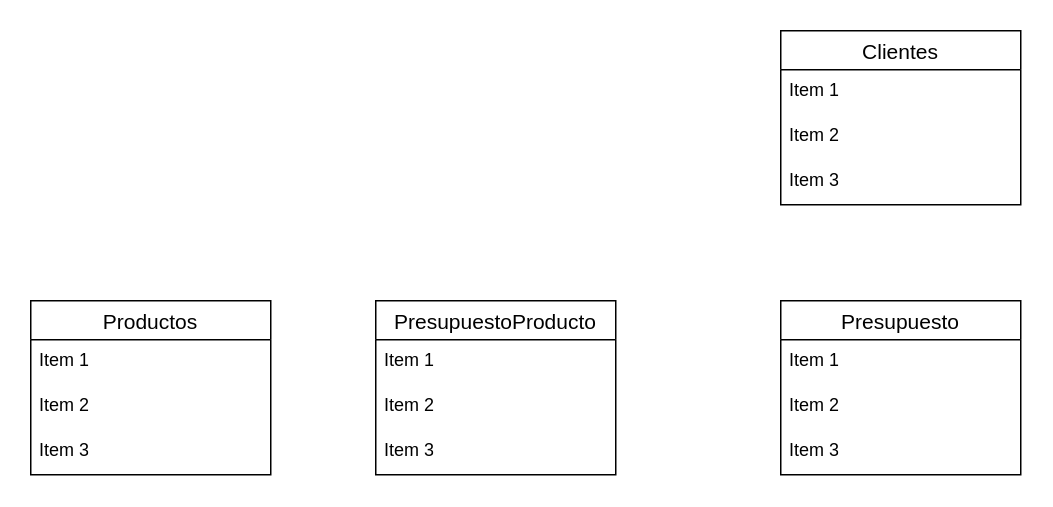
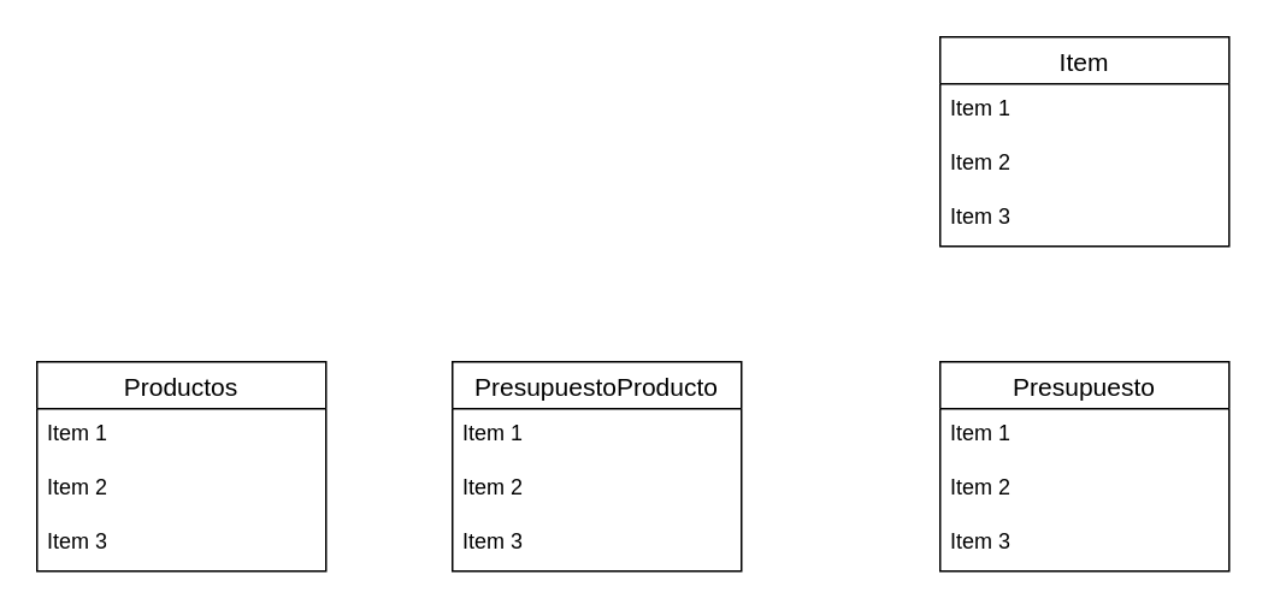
  <mxCell id="0" />
  <mxCell id="1" parent="0" />
  <mxCell id="2" value="Productos" style="swimlane;fontStyle=0;childLayout=stackLayout;horizontal=1;startSize=26;horizontalStack=0;resizeParent=1;resizeParentMax=0;resizeLast=0;collapsible=1;marginBottom=0;align=center;fontSize=14;" vertex="1" parent="1"><mxGeometry x="20" y="200" width="160" height="116" as="geometry" /></mxCell>
  <mxCell id="3" value="Item 1" style="text;strokeColor=none;fillColor=none;spacingLeft=4;spacingRight=4;overflow=hidden;rotatable=0;points=[[0,0.5],[1,0.5]];portConstraint=eastwest;fontSize=12;whiteSpace=wrap;html=1;" vertex="1" parent="2"><mxGeometry y="26" width="160" height="30" as="geometry" /></mxCell>
  <mxCell id="4" value="Item 2" style="text;strokeColor=none;fillColor=none;spacingLeft=4;spacingRight=4;overflow=hidden;rotatable=0;points=[[0,0.5],[1,0.5]];portConstraint=eastwest;fontSize=12;whiteSpace=wrap;html=1;" vertex="1" parent="2"><mxGeometry y="56" width="160" height="30" as="geometry" /></mxCell>
  <mxCell id="5" value="Item 3" style="text;strokeColor=none;fillColor=none;spacingLeft=4;spacingRight=4;overflow=hidden;rotatable=0;points=[[0,0.5],[1,0.5]];portConstraint=eastwest;fontSize=12;whiteSpace=wrap;html=1;" vertex="1" parent="2"><mxGeometry y="86" width="160" height="30" as="geometry" /></mxCell>
  <mxCell id="6" value="Presupuesto" style="swimlane;fontStyle=0;childLayout=stackLayout;horizontal=1;startSize=26;horizontalStack=0;resizeParent=1;resizeParentMax=0;resizeLast=0;collapsible=1;marginBottom=0;align=center;fontSize=14;" vertex="1" parent="1"><mxGeometry x="520" y="200" width="160" height="116" as="geometry" /></mxCell>
  <mxCell id="7" value="Item 1" style="text;strokeColor=none;fillColor=none;spacingLeft=4;spacingRight=4;overflow=hidden;rotatable=0;points=[[0,0.5],[1,0.5]];portConstraint=eastwest;fontSize=12;whiteSpace=wrap;html=1;" vertex="1" parent="6"><mxGeometry y="26" width="160" height="30" as="geometry" /></mxCell>
  <mxCell id="8" value="Item 2" style="text;strokeColor=none;fillColor=none;spacingLeft=4;spacingRight=4;overflow=hidden;rotatable=0;points=[[0,0.5],[1,0.5]];portConstraint=eastwest;fontSize=12;whiteSpace=wrap;html=1;" vertex="1" parent="6"><mxGeometry y="56" width="160" height="30" as="geometry" /></mxCell>
  <mxCell id="9" value="Item 3" style="text;strokeColor=none;fillColor=none;spacingLeft=4;spacingRight=4;overflow=hidden;rotatable=0;points=[[0,0.5],[1,0.5]];portConstraint=eastwest;fontSize=12;whiteSpace=wrap;html=1;" vertex="1" parent="6"><mxGeometry y="86" width="160" height="30" as="geometry" /></mxCell>
  <mxCell id="10" value="PresupuestoProducto" style="swimlane;fontStyle=0;childLayout=stackLayout;horizontal=1;startSize=26;horizontalStack=0;resizeParent=1;resizeParentMax=0;resizeLast=0;collapsible=1;marginBottom=0;align=center;fontSize=14;" vertex="1" parent="1"><mxGeometry x="250" y="200" width="160" height="116" as="geometry" /></mxCell>
  <mxCell id="11" value="Item 1" style="text;strokeColor=none;fillColor=none;spacingLeft=4;spacingRight=4;overflow=hidden;rotatable=0;points=[[0,0.5],[1,0.5]];portConstraint=eastwest;fontSize=12;whiteSpace=wrap;html=1;" vertex="1" parent="10"><mxGeometry y="26" width="160" height="30" as="geometry" /></mxCell>
  <mxCell id="12" value="Item 2" style="text;strokeColor=none;fillColor=none;spacingLeft=4;spacingRight=4;overflow=hidden;rotatable=0;points=[[0,0.5],[1,0.5]];portConstraint=eastwest;fontSize=12;whiteSpace=wrap;html=1;" vertex="1" parent="10"><mxGeometry y="56" width="160" height="30" as="geometry" /></mxCell>
  <mxCell id="13" value="Item 3" style="text;strokeColor=none;fillColor=none;spacingLeft=4;spacingRight=4;overflow=hidden;rotatable=0;points=[[0,0.5],[1,0.5]];portConstraint=eastwest;fontSize=12;whiteSpace=wrap;html=1;" vertex="1" parent="10"><mxGeometry y="86" width="160" height="30" as="geometry" /></mxCell>
- <mxCell id="14" value="Clientes" style="swimlane;fontStyle=0;childLayout=stackLayout;horizontal=1;startSize=26;horizontalStack=0;resizeParent=1;resizeParentMax=0;resizeLast=0;collapsible=1;marginBottom=0;align=center;fontSize=14;" vertex="1" parent="1"><mxGeometry x="520" y="20" width="160" height="116" as="geometry" /></mxCell>
+ <mxCell id="14" value="Item" style="swimlane;fontStyle=0;childLayout=stackLayout;horizontal=1;startSize=26;horizontalStack=0;resizeParent=1;resizeParentMax=0;resizeLast=0;collapsible=1;marginBottom=0;align=center;fontSize=14;" vertex="1" parent="1"><mxGeometry x="520" y="20" width="160" height="116" as="geometry" /></mxCell>
  <mxCell id="15" value="Item 1" style="text;strokeColor=none;fillColor=none;spacingLeft=4;spacingRight=4;overflow=hidden;rotatable=0;points=[[0,0.5],[1,0.5]];portConstraint=eastwest;fontSize=12;whiteSpace=wrap;html=1;" vertex="1" parent="14"><mxGeometry y="26" width="160" height="30" as="geometry" /></mxCell>
  <mxCell id="16" value="Item 2" style="text;strokeColor=none;fillColor=none;spacingLeft=4;spacingRight=4;overflow=hidden;rotatable=0;points=[[0,0.5],[1,0.5]];portConstraint=eastwest;fontSize=12;whiteSpace=wrap;html=1;" vertex="1" parent="14"><mxGeometry y="56" width="160" height="30" as="geometry" /></mxCell>
  <mxCell id="17" value="Item 3" style="text;strokeColor=none;fillColor=none;spacingLeft=4;spacingRight=4;overflow=hidden;rotatable=0;points=[[0,0.5],[1,0.5]];portConstraint=eastwest;fontSize=12;whiteSpace=wrap;html=1;" vertex="1" parent="14"><mxGeometry y="86" width="160" height="30" as="geometry" /></mxCell>
